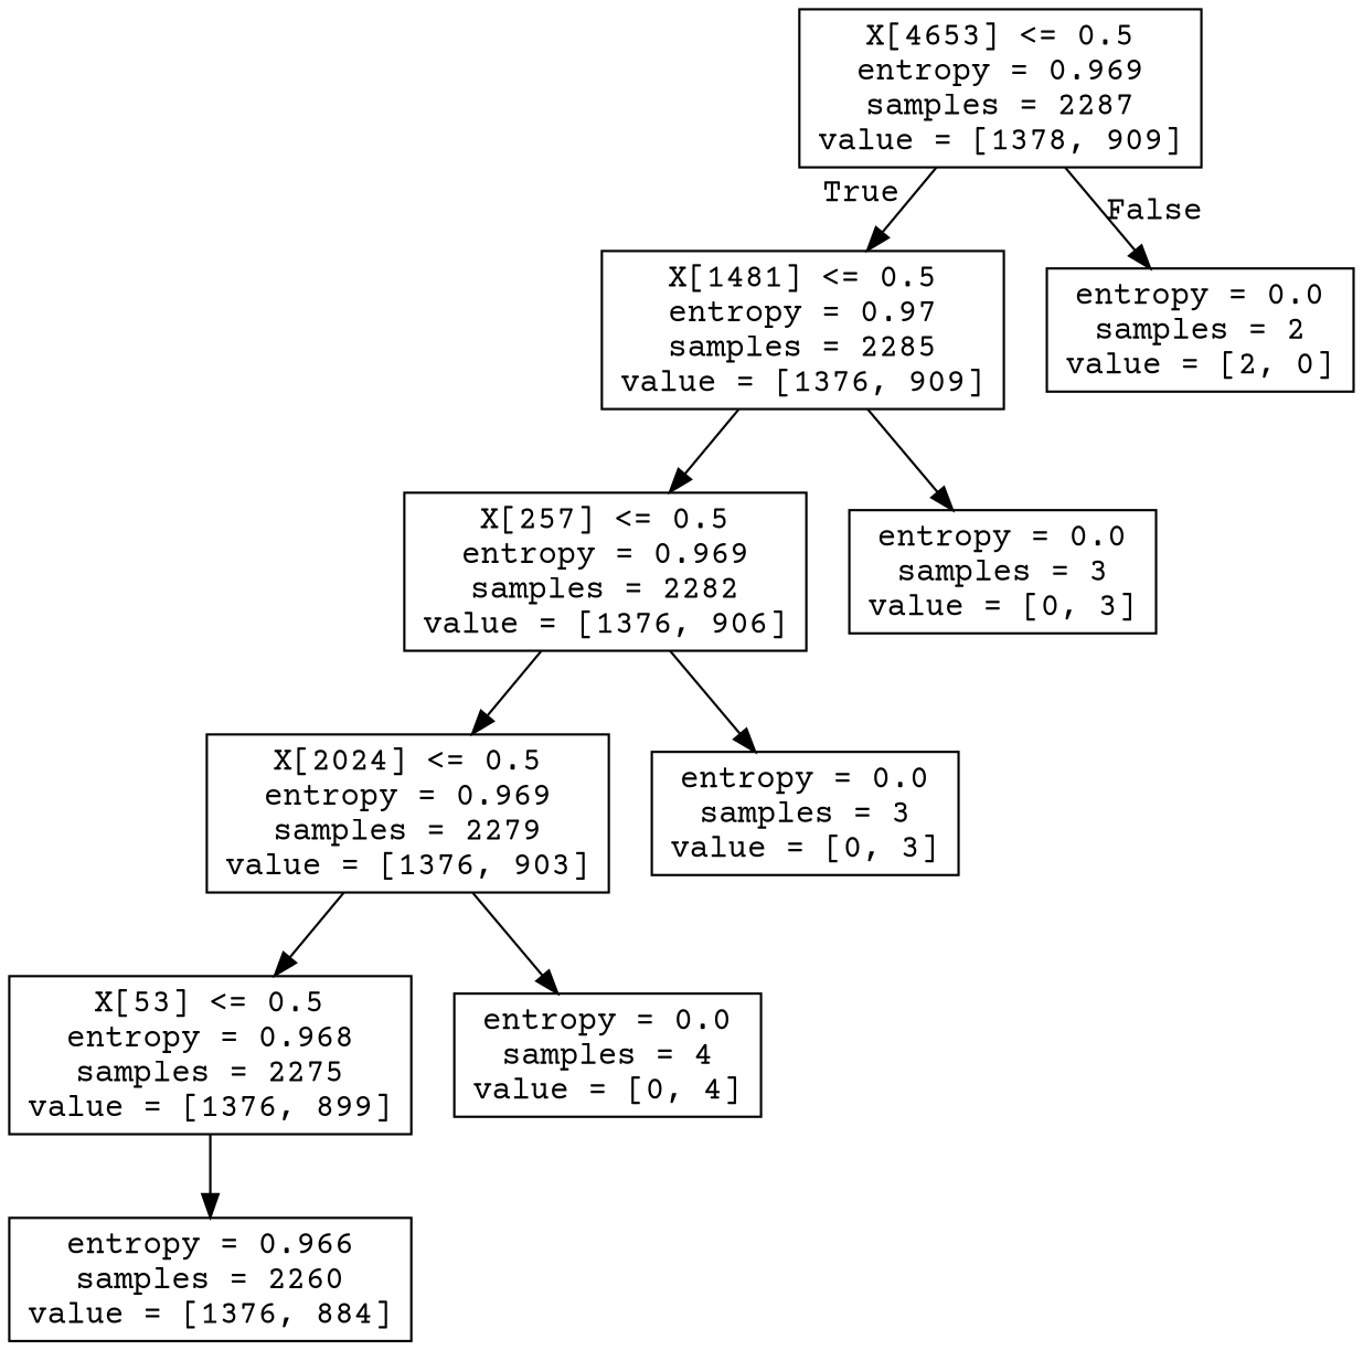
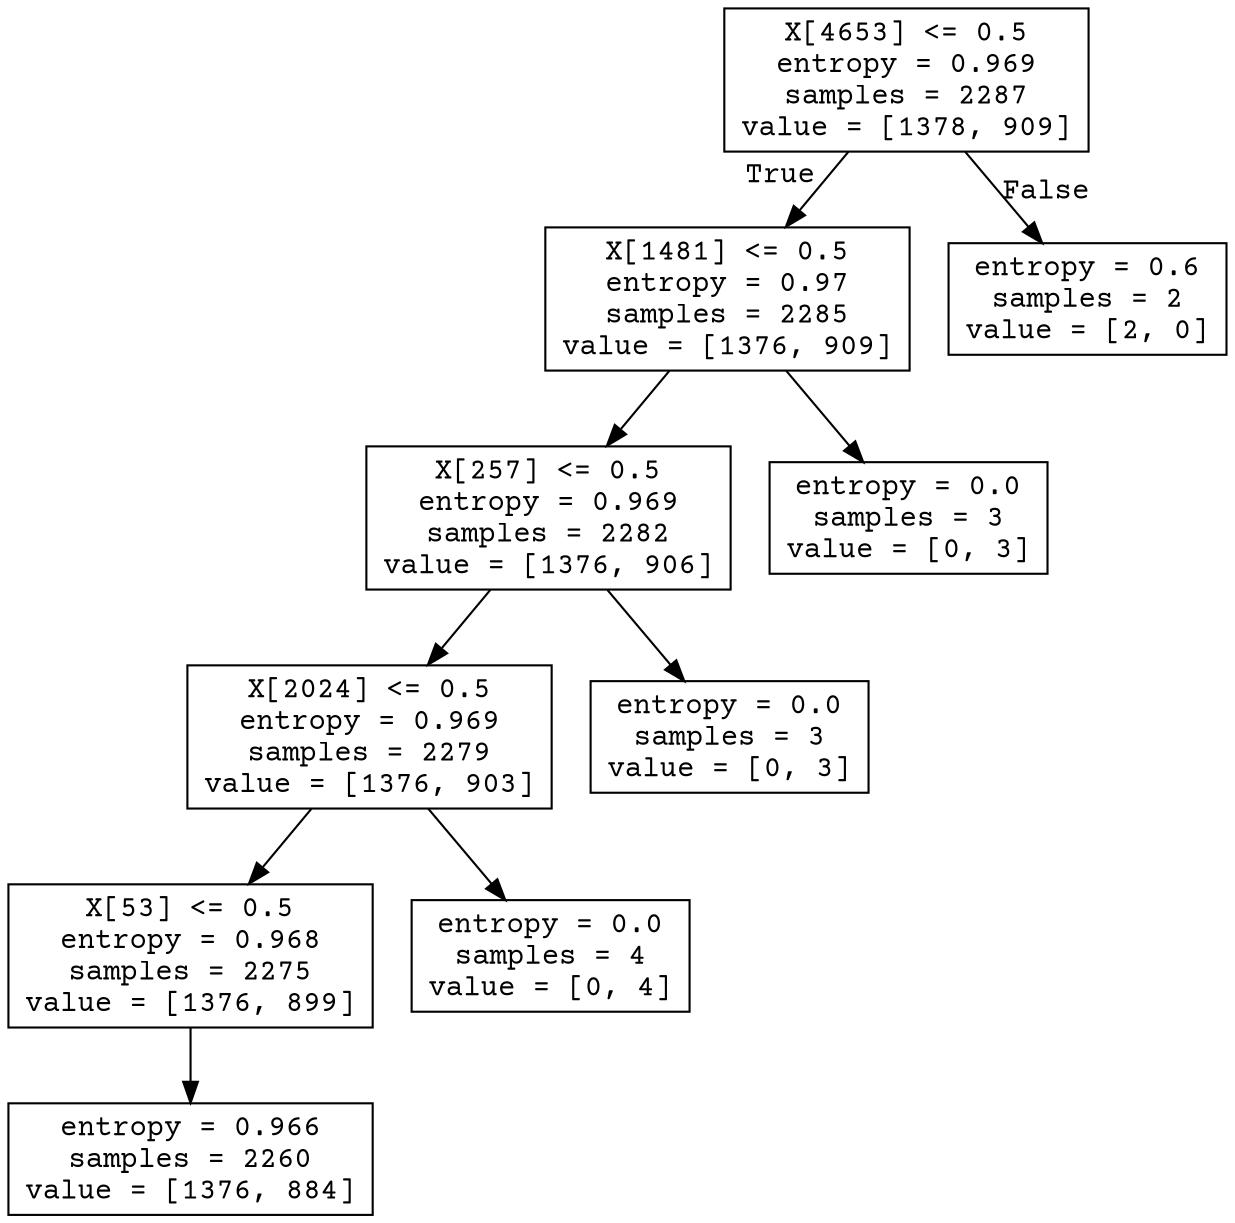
  digraph {
    fontname="Courier Prime"
    node [fontname="Courier Prime" shape=box]
    edge [fontname="Courier Prime"]
    n1 [label="X[4653] <= 0.5\nentropy = 0.969\nsamples = 2287\nvalue = [1378, 909]"]
    n2 [label="X[1481] <= 0.5\nentropy = 0.97\nsamples = 2285\nvalue = [1376, 909]"]
-   n3 [label="entropy = 0.0\nsamples = 2\nvalue = [2, 0]"]
+   n3 [label="entropy = 0.6\nsamples = 2\nvalue = [2, 0]"]
    n4 [label="X[257] <= 0.5\nentropy = 0.969\nsamples = 2282\nvalue = [1376, 906]"]
    n5 [label="entropy = 0.0\nsamples = 3\nvalue = [0, 3]"]
    n6 [label="X[2024] <= 0.5\nentropy = 0.969\nsamples = 2279\nvalue = [1376, 903]"]
    n7 [label="entropy = 0.0\nsamples = 3\nvalue = [0, 3]"]
    n8 [label="X[53] <= 0.5\nentropy = 0.968\nsamples = 2275\nvalue = [1376, 899]"]
    n9 [label="entropy = 0.0\nsamples = 4\nvalue = [0, 4]"]
    n10 [label="entropy = 0.966\nsamples = 2260\nvalue = [1376, 884]"]
    n1 -> n2 [headlabel=True labelangle=45 labeldistance=2.5]
    n1 -> n3 [headlabel=False labelangle=-45 labeldistance=2.5]
    n2 -> n4
    n2 -> n5
    n4 -> n6
    n4 -> n7
    n6 -> n8
    n6 -> n9
    n8 -> n10
  }
